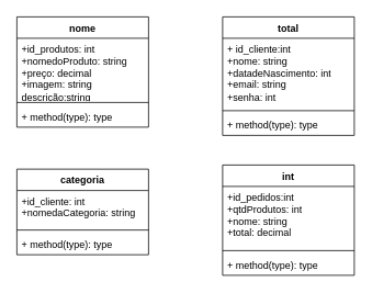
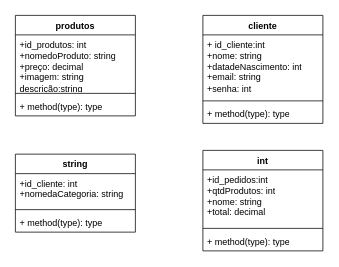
  <mxCell id="0" />
  <mxCell id="1" parent="0" />
- <mxCell id="2" value="total" style="swimlane;fontStyle=1;align=center;verticalAlign=top;childLayout=stackLayout;horizontal=1;startSize=26;horizontalStack=0;resizeParent=1;resizeParentMax=0;resizeLast=0;collapsible=1;marginBottom=0;whiteSpace=wrap;html=1;" vertex="1" parent="1"><mxGeometry x="270" y="20" width="160" height="144" as="geometry" /></mxCell>
+ <mxCell id="2" value="cliente" style="swimlane;fontStyle=1;align=center;verticalAlign=top;childLayout=stackLayout;horizontal=1;startSize=26;horizontalStack=0;resizeParent=1;resizeParentMax=0;resizeLast=0;collapsible=1;marginBottom=0;whiteSpace=wrap;html=1;" vertex="1" parent="1"><mxGeometry x="270" y="20" width="160" height="144" as="geometry" /></mxCell>
  <mxCell id="3" value="+ id_cliente:int&lt;br&gt;+nome: string&lt;br&gt;+datadeNascimento: int&lt;br&gt;+email: string&lt;br&gt;+senha: int&lt;br&gt;" style="text;strokeColor=none;fillColor=none;align=left;verticalAlign=top;spacingLeft=4;spacingRight=4;overflow=hidden;rotatable=0;points=[[0,0.5],[1,0.5]];portConstraint=eastwest;whiteSpace=wrap;html=1;" vertex="1" parent="2"><mxGeometry y="26" width="160" height="84" as="geometry" /></mxCell>
  <mxCell id="4" value="" style="line;strokeWidth=1;fillColor=none;align=left;verticalAlign=middle;spacingTop=-1;spacingLeft=3;spacingRight=3;rotatable=0;labelPosition=right;points=[];portConstraint=eastwest;strokeColor=inherit;" vertex="1" parent="2"><mxGeometry y="110" width="160" height="8" as="geometry" /></mxCell>
  <mxCell id="5" value="+ method(type): type" style="text;strokeColor=none;fillColor=none;align=left;verticalAlign=top;spacingLeft=4;spacingRight=4;overflow=hidden;rotatable=0;points=[[0,0.5],[1,0.5]];portConstraint=eastwest;whiteSpace=wrap;html=1;" vertex="1" parent="2"><mxGeometry y="118" width="160" height="26" as="geometry" /></mxCell>
- <mxCell id="6" value="nome" style="swimlane;fontStyle=1;align=center;verticalAlign=top;childLayout=stackLayout;horizontal=1;startSize=26;horizontalStack=0;resizeParent=1;resizeParentMax=0;resizeLast=0;collapsible=1;marginBottom=0;whiteSpace=wrap;html=1;" vertex="1" parent="1"><mxGeometry x="20" y="20" width="160" height="134" as="geometry" /></mxCell>
+ <mxCell id="6" value="produtos" style="swimlane;fontStyle=1;align=center;verticalAlign=top;childLayout=stackLayout;horizontal=1;startSize=26;horizontalStack=0;resizeParent=1;resizeParentMax=0;resizeLast=0;collapsible=1;marginBottom=0;whiteSpace=wrap;html=1;" vertex="1" parent="1"><mxGeometry x="20" y="20" width="160" height="134" as="geometry" /></mxCell>
  <mxCell id="7" value="+id_produtos: int&lt;br&gt;+nomedoProduto: string&lt;br&gt;+preço: decimal&lt;br&gt;+imagem: string&lt;br&gt;descrição:string" style="text;strokeColor=none;fillColor=none;align=left;verticalAlign=top;spacingLeft=4;spacingRight=4;overflow=hidden;rotatable=0;points=[[0,0.5],[1,0.5]];portConstraint=eastwest;whiteSpace=wrap;html=1;" vertex="1" parent="6"><mxGeometry y="26" width="160" height="74" as="geometry" /></mxCell>
  <mxCell id="8" value="" style="line;strokeWidth=1;fillColor=none;align=left;verticalAlign=middle;spacingTop=-1;spacingLeft=3;spacingRight=3;rotatable=0;labelPosition=right;points=[];portConstraint=eastwest;strokeColor=inherit;" vertex="1" parent="6"><mxGeometry y="100" width="160" height="8" as="geometry" /></mxCell>
  <mxCell id="9" value="+ method(type): type" style="text;strokeColor=none;fillColor=none;align=left;verticalAlign=top;spacingLeft=4;spacingRight=4;overflow=hidden;rotatable=0;points=[[0,0.5],[1,0.5]];portConstraint=eastwest;whiteSpace=wrap;html=1;" vertex="1" parent="6"><mxGeometry y="108" width="160" height="26" as="geometry" /></mxCell>
  <mxCell id="10" value="int" style="swimlane;fontStyle=1;align=center;verticalAlign=top;childLayout=stackLayout;horizontal=1;startSize=26;horizontalStack=0;resizeParent=1;resizeParentMax=0;resizeLast=0;collapsible=1;marginBottom=0;whiteSpace=wrap;html=1;" vertex="1" parent="1"><mxGeometry x="270" y="200" width="160" height="134" as="geometry" /></mxCell>
  <mxCell id="11" value="+id_pedidos:int&lt;br&gt;+qtdProdutos: int&lt;br&gt;+nome: string&lt;br&gt;+total: decimal" style="text;strokeColor=none;fillColor=none;align=left;verticalAlign=top;spacingLeft=4;spacingRight=4;overflow=hidden;rotatable=0;points=[[0,0.5],[1,0.5]];portConstraint=eastwest;whiteSpace=wrap;html=1;" vertex="1" parent="10"><mxGeometry y="26" width="160" height="74" as="geometry" /></mxCell>
  <mxCell id="12" value="" style="line;strokeWidth=1;fillColor=none;align=left;verticalAlign=middle;spacingTop=-1;spacingLeft=3;spacingRight=3;rotatable=0;labelPosition=right;points=[];portConstraint=eastwest;strokeColor=inherit;" vertex="1" parent="10"><mxGeometry y="100" width="160" height="8" as="geometry" /></mxCell>
  <mxCell id="13" value="+ method(type): type" style="text;strokeColor=none;fillColor=none;align=left;verticalAlign=top;spacingLeft=4;spacingRight=4;overflow=hidden;rotatable=0;points=[[0,0.5],[1,0.5]];portConstraint=eastwest;whiteSpace=wrap;html=1;" vertex="1" parent="10"><mxGeometry y="108" width="160" height="26" as="geometry" /></mxCell>
- <mxCell id="14" value="categoria" style="swimlane;fontStyle=1;align=center;verticalAlign=top;childLayout=stackLayout;horizontal=1;startSize=26;horizontalStack=0;resizeParent=1;resizeParentMax=0;resizeLast=0;collapsible=1;marginBottom=0;whiteSpace=wrap;html=1;" vertex="1" parent="1"><mxGeometry x="20" y="205" width="160" height="104" as="geometry" /></mxCell>
+ <mxCell id="14" value="string" style="swimlane;fontStyle=1;align=center;verticalAlign=top;childLayout=stackLayout;horizontal=1;startSize=26;horizontalStack=0;resizeParent=1;resizeParentMax=0;resizeLast=0;collapsible=1;marginBottom=0;whiteSpace=wrap;html=1;" vertex="1" parent="1"><mxGeometry x="20" y="205" width="160" height="104" as="geometry" /></mxCell>
  <mxCell id="15" value="+id_cliente: int&lt;br&gt;+nomedaCategoria: string" style="text;strokeColor=none;fillColor=none;align=left;verticalAlign=top;spacingLeft=4;spacingRight=4;overflow=hidden;rotatable=0;points=[[0,0.5],[1,0.5]];portConstraint=eastwest;whiteSpace=wrap;html=1;" vertex="1" parent="14"><mxGeometry y="26" width="160" height="44" as="geometry" /></mxCell>
  <mxCell id="16" value="" style="line;strokeWidth=1;fillColor=none;align=left;verticalAlign=middle;spacingTop=-1;spacingLeft=3;spacingRight=3;rotatable=0;labelPosition=right;points=[];portConstraint=eastwest;strokeColor=inherit;" vertex="1" parent="14"><mxGeometry y="70" width="160" height="8" as="geometry" /></mxCell>
  <mxCell id="17" value="+ method(type): type" style="text;strokeColor=none;fillColor=none;align=left;verticalAlign=top;spacingLeft=4;spacingRight=4;overflow=hidden;rotatable=0;points=[[0,0.5],[1,0.5]];portConstraint=eastwest;whiteSpace=wrap;html=1;" vertex="1" parent="14"><mxGeometry y="78" width="160" height="26" as="geometry" /></mxCell>
